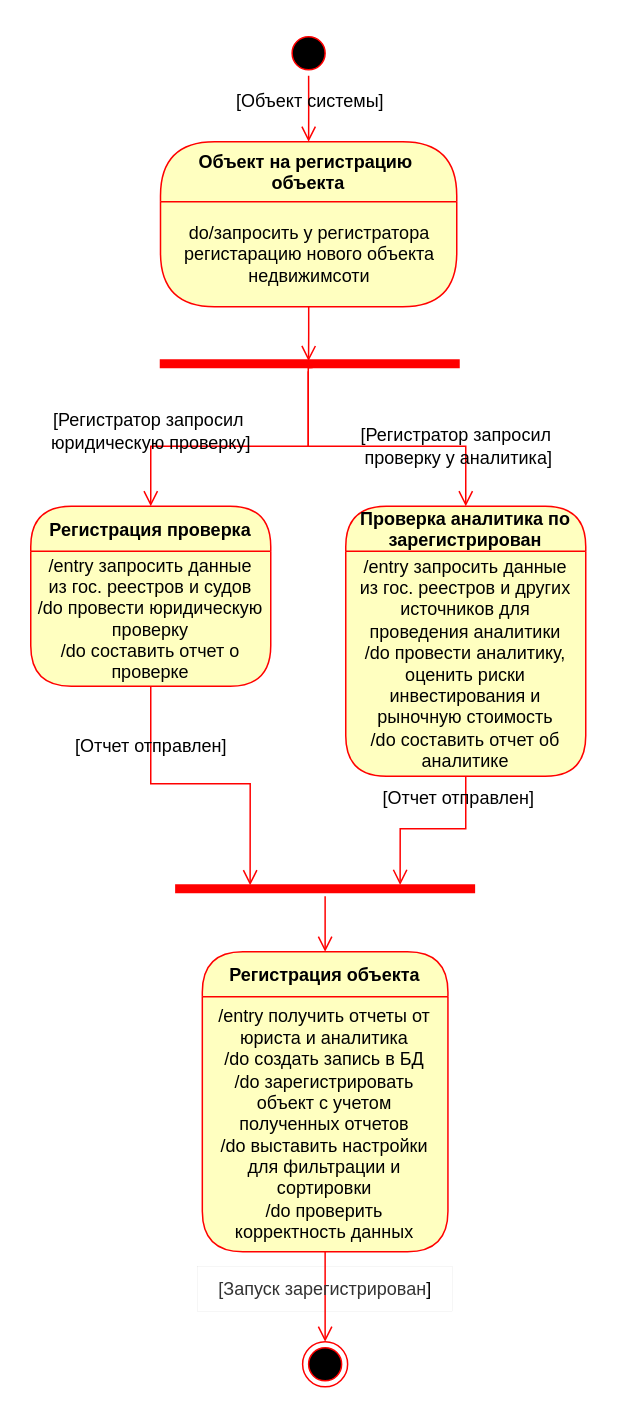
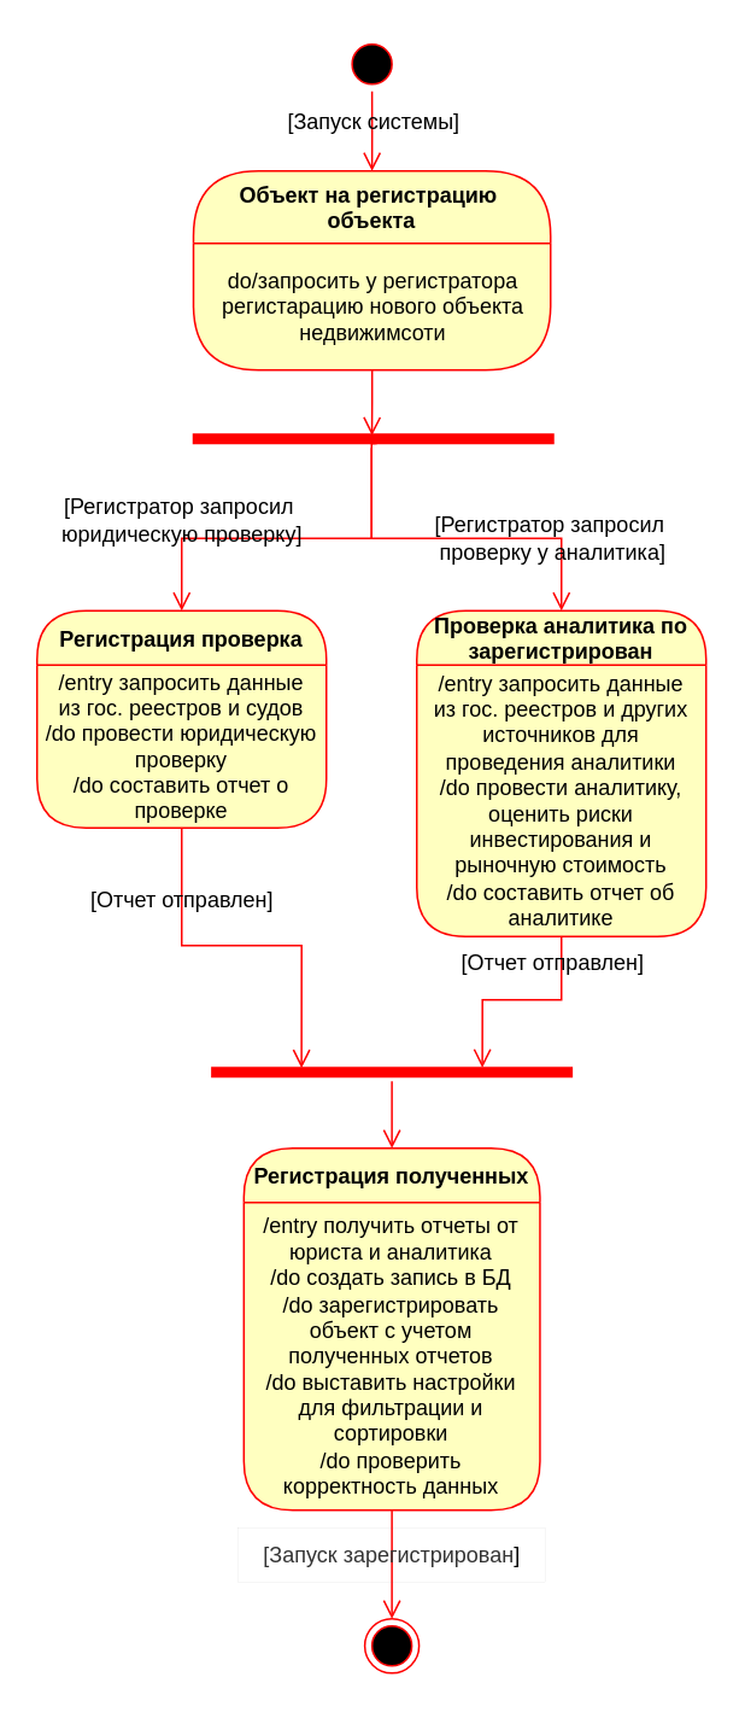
  <mxCell id="0" />
  <mxCell id="1" parent="0" />
  <mxCell id="2" value="" style="ellipse;html=1;shape=startState;fillColor=#000000;strokeColor=#ff0000;" vertex="1" parent="1"><mxGeometry x="190.25" y="20" width="30" height="30" as="geometry" /></mxCell>
  <mxCell id="3" value="" style="edgeStyle=orthogonalEdgeStyle;html=1;verticalAlign=bottom;endArrow=open;endSize=8;strokeColor=#ff0000;rounded=0;" edge="1" source="2" parent="1"><mxGeometry relative="1" as="geometry"><mxPoint x="205.25" y="94" as="targetPoint" /></mxGeometry></mxCell>
  <mxCell id="4" value="Объект на регистрацию &#10;объекта" style="swimlane;fontStyle=1;align=center;verticalAlign=middle;childLayout=stackLayout;horizontal=1;startSize=40;horizontalStack=0;resizeParent=0;resizeLast=1;container=0;fontColor=#000000;collapsible=0;rounded=1;arcSize=30;strokeColor=#ff0000;fillColor=#ffffc0;swimlaneFillColor=#ffffc0;dropTarget=0;" vertex="1" parent="1"><mxGeometry x="106.5" y="94" width="197.5" height="110" as="geometry" /></mxCell>
  <mxCell id="5" value="do/запросить у регистратора регистарацию нового объекта недвижимсоти" style="text;html=1;strokeColor=none;fillColor=none;align=center;verticalAlign=middle;spacingLeft=4;spacingRight=4;whiteSpace=wrap;overflow=hidden;rotatable=0;fontColor=#000000;" vertex="1" parent="4"><mxGeometry y="40" width="197.5" height="70" as="geometry" /></mxCell>
  <mxCell id="6" value="" style="edgeStyle=orthogonalEdgeStyle;html=1;verticalAlign=bottom;endArrow=open;endSize=8;strokeColor=#ff0000;rounded=0;entryX=0.501;entryY=0.324;entryDx=0;entryDy=0;entryPerimeter=0;" edge="1" source="4" parent="1"><mxGeometry relative="1" as="geometry"><mxPoint x="205.2" y="240.24" as="targetPoint" /></mxGeometry></mxCell>
  <mxCell id="7" value="" style="shape=line;html=1;strokeWidth=6;strokeColor=#ff0000;" vertex="1" parent="1"><mxGeometry x="106" y="237" width="200" height="10" as="geometry" /></mxCell>
  <mxCell id="8" value="" style="edgeStyle=orthogonalEdgeStyle;html=1;verticalAlign=bottom;endArrow=open;endSize=8;strokeColor=#ff0000;rounded=0;entryX=0.5;entryY=0;entryDx=0;entryDy=0;" edge="1" source="7" parent="1" target="9"><mxGeometry relative="1" as="geometry"><mxPoint x="205" y="317" as="targetPoint" /><Array as="points"><mxPoint x="205" y="297" /><mxPoint x="100" y="297" /></Array></mxGeometry></mxCell>
  <mxCell id="9" value="Регистрация проверка" style="swimlane;fontStyle=1;align=center;verticalAlign=middle;childLayout=stackLayout;horizontal=1;startSize=30;horizontalStack=0;resizeParent=0;resizeLast=1;container=0;fontColor=#000000;collapsible=0;rounded=1;arcSize=30;strokeColor=#ff0000;fillColor=#ffffc0;swimlaneFillColor=#ffffc0;dropTarget=0;" vertex="1" parent="1"><mxGeometry x="20" y="337" width="160" height="120" as="geometry" /></mxCell>
  <mxCell id="10" value="/entry запросить данные из гос. реестров и судов&lt;div&gt;/do провести юридическую проверку&lt;/div&gt;&lt;div&gt;/do составить отчет о проверке&lt;/div&gt;" style="text;html=1;strokeColor=none;fillColor=none;align=center;verticalAlign=middle;spacingLeft=4;spacingRight=4;whiteSpace=wrap;overflow=hidden;rotatable=0;fontColor=#000000;" vertex="1" parent="9"><mxGeometry y="30" width="160" height="90" as="geometry" /></mxCell>
  <mxCell id="11" value="" style="edgeStyle=orthogonalEdgeStyle;html=1;verticalAlign=bottom;endArrow=open;endSize=8;strokeColor=#ff0000;rounded=0;entryX=0.25;entryY=0.275;entryDx=0;entryDy=0;entryPerimeter=0;" edge="1" source="9" parent="1" target="19"><mxGeometry relative="1" as="geometry"><mxPoint x="100" y="497" as="targetPoint" /></mxGeometry></mxCell>
  <mxCell id="12" value="Проверка аналитика по&#10;зарегистрирован" style="swimlane;fontStyle=1;align=center;verticalAlign=middle;childLayout=stackLayout;horizontal=1;startSize=30;horizontalStack=0;resizeParent=0;resizeLast=1;container=0;fontColor=#000000;collapsible=0;rounded=1;arcSize=30;strokeColor=#ff0000;fillColor=#ffffc0;swimlaneFillColor=#ffffc0;dropTarget=0;" vertex="1" parent="1"><mxGeometry x="230" y="337" width="160" height="180" as="geometry" /></mxCell>
  <mxCell id="13" value="/entry запросить данные из гос. реестров и других источников для проведения аналитики&lt;div&gt;/do провести аналитику, оценить риски инвестирования и рыночную стоимость&lt;/div&gt;&lt;div&gt;/do составить отчет об аналитике&lt;/div&gt;" style="text;html=1;strokeColor=none;fillColor=none;align=center;verticalAlign=middle;spacingLeft=4;spacingRight=4;whiteSpace=wrap;overflow=hidden;rotatable=0;fontColor=#000000;" vertex="1" parent="12"><mxGeometry y="30" width="160" height="150" as="geometry" /></mxCell>
  <mxCell id="14" value="" style="edgeStyle=orthogonalEdgeStyle;html=1;verticalAlign=bottom;endArrow=open;endSize=8;strokeColor=#ff0000;rounded=0;entryX=0.75;entryY=0.243;entryDx=0;entryDy=0;entryPerimeter=0;" edge="1" source="12" parent="1" target="19"><mxGeometry relative="1" as="geometry"><mxPoint x="310" y="557" as="targetPoint" /></mxGeometry></mxCell>
  <mxCell id="15" value="" style="edgeStyle=orthogonalEdgeStyle;html=1;verticalAlign=bottom;endArrow=open;endSize=8;strokeColor=#ff0000;rounded=0;entryX=0.5;entryY=0;entryDx=0;entryDy=0;exitX=0.51;exitY=0.758;exitDx=0;exitDy=0;exitPerimeter=0;" edge="1" parent="1" source="7" target="12"><mxGeometry relative="1" as="geometry"><mxPoint x="90" y="347" as="targetPoint" /><mxPoint x="210" y="288" as="sourcePoint" /><Array as="points"><mxPoint x="205" y="245" /><mxPoint x="205" y="297" /><mxPoint x="310" y="297" /></Array></mxGeometry></mxCell>
- <mxCell id="16" value="[Объект системы]" style="text;html=1;align=center;verticalAlign=middle;resizable=0;points=[];autosize=1;fillStyle=auto;fillColor=none;perimeterSpacing=1;strokeWidth=0;strokeColor=none;" vertex="1" parent="1"><mxGeometry x="146" y="52" width="120" height="30" as="geometry" /></mxCell>
+ <mxCell id="16" value="[Запуск системы]" style="text;html=1;align=center;verticalAlign=middle;resizable=0;points=[];autosize=1;fillStyle=auto;fillColor=none;perimeterSpacing=1;strokeWidth=0;strokeColor=none;" vertex="1" parent="1"><mxGeometry x="146" y="52" width="120" height="30" as="geometry" /></mxCell>
  <mxCell id="17" value="[Регистратор запросил&amp;nbsp;&lt;div&gt;юридическую проверку]&lt;/div&gt;" style="text;html=1;align=center;verticalAlign=middle;resizable=0;points=[];autosize=1;fillStyle=auto;fillColor=none;perimeterSpacing=1;strokeWidth=0;strokeColor=none;" vertex="1" parent="1"><mxGeometry x="20" y="267" width="160" height="40" as="geometry" /></mxCell>
  <mxCell id="18" value="[Регистратор запросил&amp;nbsp;&lt;br&gt;&lt;span style=&quot;background-color: transparent; color: light-dark(rgb(0, 0, 0), rgb(255, 255, 255));&quot;&gt;проверку у аналитика&lt;/span&gt;]" style="text;html=1;align=center;verticalAlign=middle;resizable=0;points=[];autosize=1;fillStyle=auto;fillColor=none;perimeterSpacing=1;strokeWidth=0;strokeColor=none;" vertex="1" parent="1"><mxGeometry x="230" y="277" width="150" height="40" as="geometry" /></mxCell>
  <mxCell id="19" value="" style="shape=line;html=1;strokeWidth=6;strokeColor=#ff0000;" vertex="1" parent="1"><mxGeometry x="116.25" y="587" width="200" height="10" as="geometry" /></mxCell>
  <mxCell id="20" value="" style="edgeStyle=orthogonalEdgeStyle;html=1;verticalAlign=bottom;endArrow=open;endSize=8;strokeColor=#ff0000;rounded=0;entryX=0.5;entryY=0;entryDx=0;entryDy=0;" edge="1" source="19" parent="1" target="23"><mxGeometry relative="1" as="geometry"><mxPoint x="216.25" y="667" as="targetPoint" /></mxGeometry></mxCell>
  <mxCell id="21" value="[Отчет отправлен&lt;span style=&quot;background-color: transparent; color: light-dark(rgb(0, 0, 0), rgb(255, 255, 255));&quot;&gt;]&lt;/span&gt;" style="text;html=1;align=center;verticalAlign=middle;resizable=0;points=[];autosize=1;fillStyle=auto;fillColor=none;perimeterSpacing=1;strokeWidth=0;strokeColor=none;" vertex="1" parent="1"><mxGeometry x="40" y="482" width="120" height="30" as="geometry" /></mxCell>
  <mxCell id="22" value="[Отчет отправлен&lt;span style=&quot;background-color: transparent; color: light-dark(rgb(0, 0, 0), rgb(255, 255, 255));&quot;&gt;]&lt;/span&gt;" style="text;html=1;align=center;verticalAlign=middle;resizable=0;points=[];autosize=1;fillStyle=auto;fillColor=none;perimeterSpacing=1;strokeWidth=0;strokeColor=none;" vertex="1" parent="1"><mxGeometry x="245" y="517" width="120" height="30" as="geometry" /></mxCell>
- <mxCell id="23" value="Регистрация объекта" style="swimlane;fontStyle=1;align=center;verticalAlign=middle;childLayout=stackLayout;horizontal=1;startSize=30;horizontalStack=0;resizeParent=0;resizeLast=1;container=0;fontColor=#000000;collapsible=0;rounded=1;arcSize=30;strokeColor=#ff0000;fillColor=#ffffc0;swimlaneFillColor=#ffffc0;dropTarget=0;" vertex="1" parent="1"><mxGeometry x="134.38" y="634" width="163.75" height="200" as="geometry" /></mxCell>
+ <mxCell id="23" value="Регистрация полученных" style="swimlane;fontStyle=1;align=center;verticalAlign=middle;childLayout=stackLayout;horizontal=1;startSize=30;horizontalStack=0;resizeParent=0;resizeLast=1;container=0;fontColor=#000000;collapsible=0;rounded=1;arcSize=30;strokeColor=#ff0000;fillColor=#ffffc0;swimlaneFillColor=#ffffc0;dropTarget=0;" vertex="1" parent="1"><mxGeometry x="134.38" y="634" width="163.75" height="200" as="geometry" /></mxCell>
  <mxCell id="24" value="/entry получить отчеты от юриста и аналитика&lt;div&gt;/do создать запись в БД&lt;/div&gt;&lt;div&gt;/do зарегистрировать объект с учетом полученных отчетов&lt;/div&gt;&lt;div&gt;/do выставить настройки для фильтрации и сортировки&lt;/div&gt;&lt;div&gt;/do проверить корректность данных&lt;/div&gt;" style="text;html=1;strokeColor=none;fillColor=none;align=center;verticalAlign=middle;spacingLeft=4;spacingRight=4;whiteSpace=wrap;overflow=hidden;rotatable=0;fontColor=#000000;" vertex="1" parent="23"><mxGeometry y="30" width="163.75" height="170" as="geometry" /></mxCell>
  <mxCell id="25" value="" style="ellipse;html=1;shape=endState;fillColor=#000000;strokeColor=#ff0000;" vertex="1" parent="1"><mxGeometry x="201.25" y="894" width="30" height="30" as="geometry" /></mxCell>
  <mxCell id="26" value="" style="edgeStyle=orthogonalEdgeStyle;html=1;verticalAlign=bottom;endArrow=open;endSize=8;strokeColor=#ff0000;rounded=0;entryX=0.5;entryY=0;entryDx=0;entryDy=0;exitX=0.5;exitY=1;exitDx=0;exitDy=0;" edge="1" parent="1" source="24" target="25"><mxGeometry relative="1" as="geometry"><mxPoint x="226" y="644" as="targetPoint" /><mxPoint x="226" y="607" as="sourcePoint" /></mxGeometry></mxCell>
  <mxCell id="27" value="[Запуск зарегистрирован&lt;span style=&quot;background-color: transparent; color: light-dark(rgb(0, 0, 0), rgb(255, 255, 255));&quot;&gt;]&lt;/span&gt;" style="text;html=1;align=center;verticalAlign=middle;resizable=0;points=[];autosize=1;fillStyle=auto;perimeterSpacing=1;strokeWidth=0;glass=0;rounded=0;shadow=0;fillColor=none;fontColor=#333333;strokeColor=#666666;opacity=40;" vertex="1" parent="1"><mxGeometry x="131.26" y="844" width="170" height="30" as="geometry" /></mxCell>
